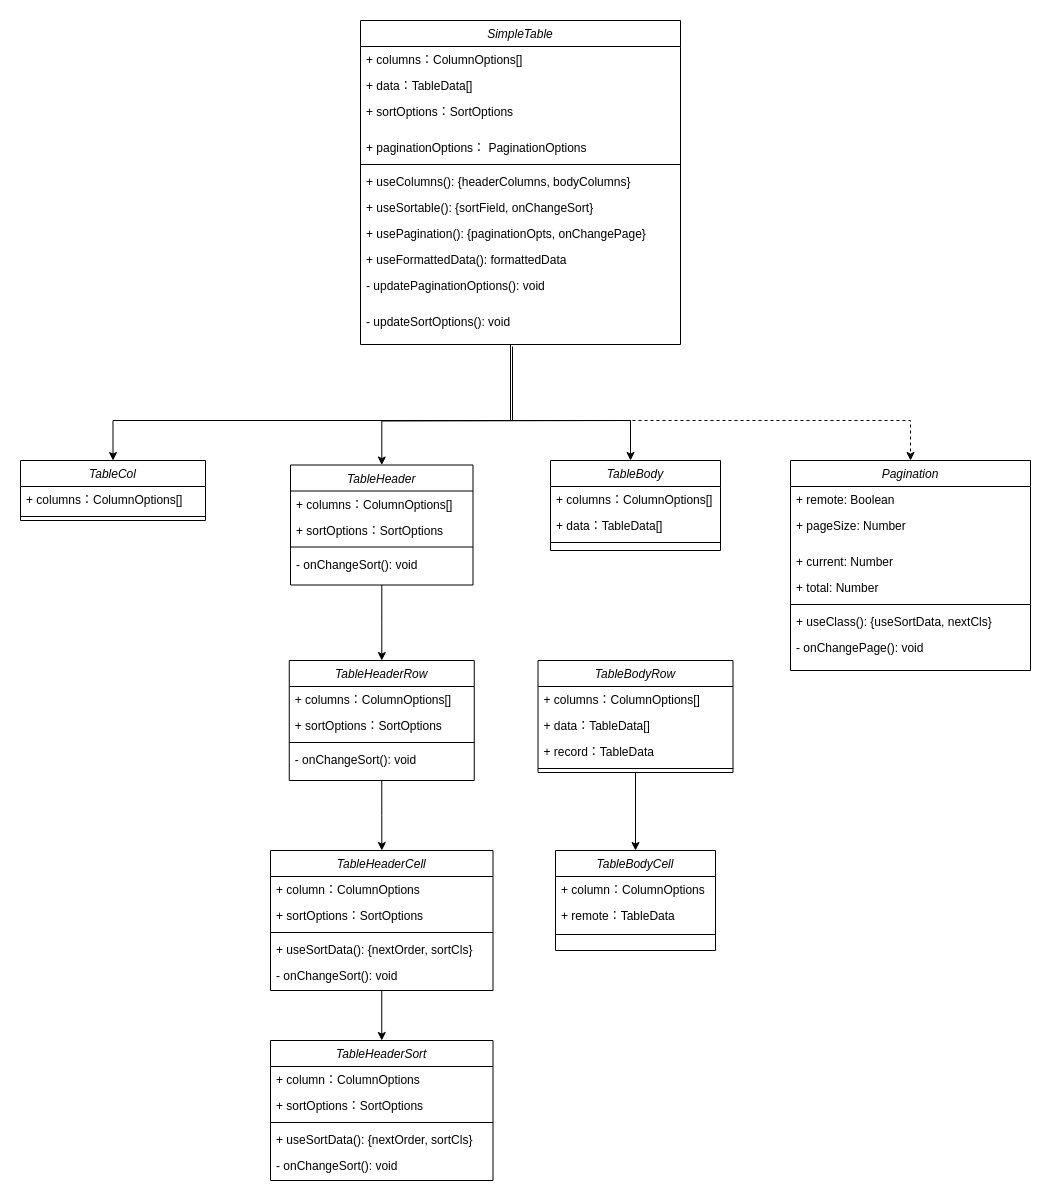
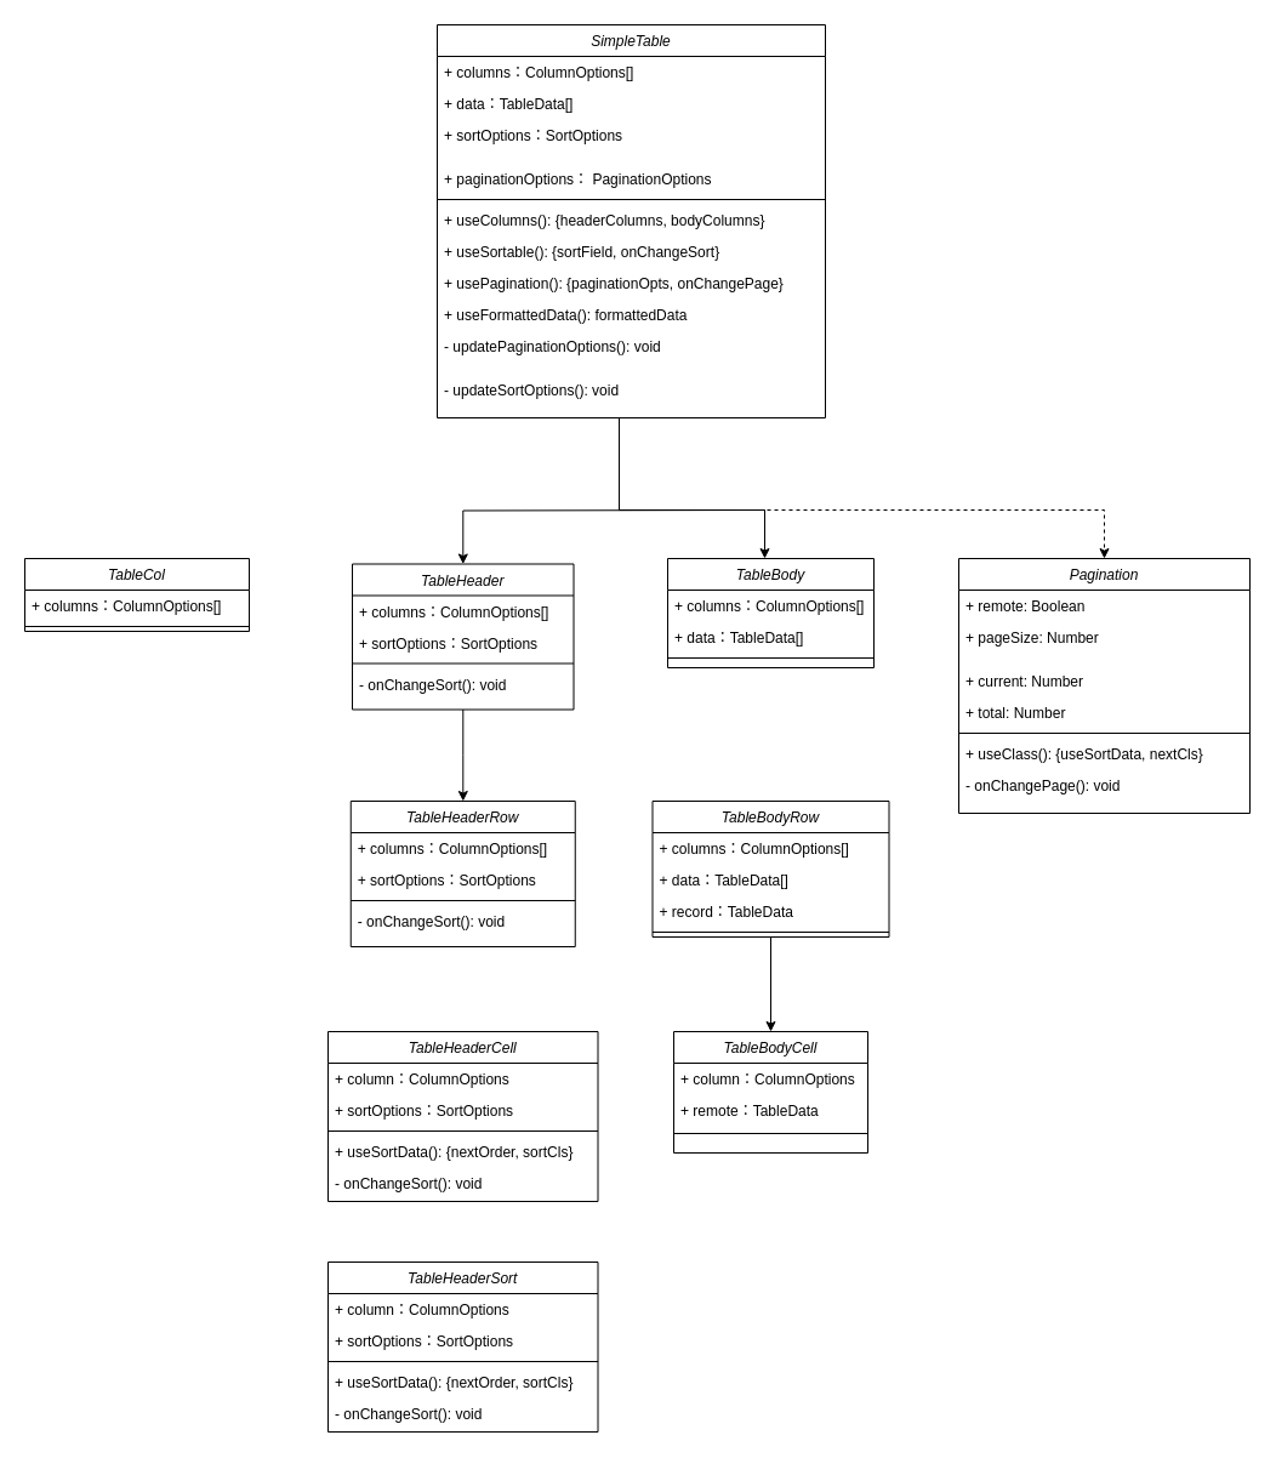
  <mxCell id="0" />
  <mxCell id="1" parent="0" />
  <mxCell id="2" value="" style="edgeStyle=orthogonalEdgeStyle;rounded=0;orthogonalLoop=1;jettySize=auto;html=1;" parent="1" source="20" target="6" edge="1"><mxGeometry relative="1" as="geometry"><Array as="points"><mxPoint x="510" y="420" /><mxPoint x="630" y="420" /></Array></mxGeometry></mxCell>
  <mxCell id="3" value="" style="edgeStyle=orthogonalEdgeStyle;rounded=0;orthogonalLoop=1;jettySize=auto;html=1;dashed=1;" parent="1" source="20" target="12" edge="1"><mxGeometry relative="1" as="geometry"><Array as="points"><mxPoint x="510" y="420" /><mxPoint x="910" y="420" /></Array></mxGeometry></mxCell>
  <mxCell id="4" value="" style="edgeStyle=orthogonalEdgeStyle;rounded=0;orthogonalLoop=1;jettySize=auto;html=1;" parent="1" target="37" edge="1"><mxGeometry relative="1" as="geometry"><mxPoint x="630" y="420" as="sourcePoint" /></mxGeometry></mxCell>
  <mxCell id="5" value="" style="edgeStyle=orthogonalEdgeStyle;rounded=0;orthogonalLoop=1;jettySize=auto;html=1;exitX=0.5;exitY=1;exitDx=0;exitDy=0;" parent="1" source="42" target="47" edge="1"><mxGeometry relative="1" as="geometry" /></mxCell>
  <mxCell id="6" value="TableBody" style="swimlane;fontStyle=2;align=center;verticalAlign=top;childLayout=stackLayout;horizontal=1;startSize=26;horizontalStack=0;resizeParent=1;resizeLast=0;collapsible=1;marginBottom=0;rounded=0;shadow=0;strokeWidth=1;" parent="1" vertex="1"><mxGeometry x="550" y="460" width="170" height="90" as="geometry"><mxRectangle x="230" y="140" width="160" height="26" as="alternateBounds" /></mxGeometry></mxCell>
  <mxCell id="7" value="+ columns：ColumnOptions[]" style="text;align=left;verticalAlign=top;spacingLeft=4;spacingRight=4;overflow=hidden;rotatable=0;points=[[0,0.5],[1,0.5]];portConstraint=eastwest;" parent="6" vertex="1"><mxGeometry y="26" width="170" height="26" as="geometry" /></mxCell>
  <mxCell id="8" value="+ data：TableData[]" style="text;align=left;verticalAlign=top;spacingLeft=4;spacingRight=4;overflow=hidden;rotatable=0;points=[[0,0.5],[1,0.5]];portConstraint=eastwest;rounded=0;shadow=0;html=0;" parent="6" vertex="1"><mxGeometry y="52" width="170" height="26" as="geometry" /></mxCell>
  <mxCell id="9" value="" style="line;html=1;strokeWidth=1;align=left;verticalAlign=middle;spacingTop=-1;spacingLeft=3;spacingRight=3;rotatable=0;labelPosition=right;points=[];portConstraint=eastwest;" parent="6" vertex="1"><mxGeometry y="78" width="170" height="8" as="geometry" /></mxCell>
- <mxCell id="10" value="" style="edgeStyle=orthogonalEdgeStyle;rounded=0;orthogonalLoop=1;jettySize=auto;html=1;exitX=0.5;exitY=1;exitDx=0;exitDy=0;" parent="1" source="51" target="56" edge="1"><mxGeometry relative="1" as="geometry" /></mxCell>
  <mxCell id="11" value="" style="edgeStyle=orthogonalEdgeStyle;rounded=0;orthogonalLoop=1;jettySize=auto;html=1;" edge="1" parent="1" source="37" target="51"><mxGeometry relative="1" as="geometry" /></mxCell>
  <mxCell id="12" value="Pagination" style="swimlane;fontStyle=2;align=center;verticalAlign=top;childLayout=stackLayout;horizontal=1;startSize=26;horizontalStack=0;resizeParent=1;resizeLast=0;collapsible=1;marginBottom=0;rounded=0;shadow=0;strokeWidth=1;" parent="1" vertex="1"><mxGeometry x="790" y="460" width="240" height="210" as="geometry"><mxRectangle x="230" y="140" width="160" height="26" as="alternateBounds" /></mxGeometry></mxCell>
  <mxCell id="13" value="+ remote: Boolean" style="text;align=left;verticalAlign=top;spacingLeft=4;spacingRight=4;overflow=hidden;rotatable=0;points=[[0,0.5],[1,0.5]];portConstraint=eastwest;" parent="12" vertex="1"><mxGeometry y="26" width="240" height="26" as="geometry" /></mxCell>
  <mxCell id="14" value="+ pageSize: Number" style="text;align=left;verticalAlign=top;spacingLeft=4;spacingRight=4;overflow=hidden;rotatable=0;points=[[0,0.5],[1,0.5]];portConstraint=eastwest;" parent="12" vertex="1"><mxGeometry y="52" width="240" height="36" as="geometry" /></mxCell>
  <mxCell id="15" value="+ current: Number" style="text;align=left;verticalAlign=top;spacingLeft=4;spacingRight=4;overflow=hidden;rotatable=0;points=[[0,0.5],[1,0.5]];portConstraint=eastwest;rounded=0;shadow=0;html=0;" parent="12" vertex="1"><mxGeometry y="88" width="240" height="26" as="geometry" /></mxCell>
  <mxCell id="16" value="+ total: Number" style="text;align=left;verticalAlign=top;spacingLeft=4;spacingRight=4;overflow=hidden;rotatable=0;points=[[0,0.5],[1,0.5]];portConstraint=eastwest;rounded=0;shadow=0;html=0;" parent="12" vertex="1"><mxGeometry y="114" width="240" height="26" as="geometry" /></mxCell>
  <mxCell id="17" value="" style="line;html=1;strokeWidth=1;align=left;verticalAlign=middle;spacingTop=-1;spacingLeft=3;spacingRight=3;rotatable=0;labelPosition=right;points=[];portConstraint=eastwest;" parent="12" vertex="1"><mxGeometry y="140" width="240" height="8" as="geometry" /></mxCell>
  <mxCell id="18" value="+ useClass(): {useSortData, nextCls}" style="text;align=left;verticalAlign=top;spacingLeft=4;spacingRight=4;overflow=hidden;rotatable=0;points=[[0,0.5],[1,0.5]];portConstraint=eastwest;" parent="12" vertex="1"><mxGeometry y="148" width="240" height="26" as="geometry" /></mxCell>
  <mxCell id="19" value="- onChangePage(): void" style="text;align=left;verticalAlign=top;spacingLeft=4;spacingRight=4;overflow=hidden;rotatable=0;points=[[0,0.5],[1,0.5]];portConstraint=eastwest;" vertex="1" parent="12"><mxGeometry y="174" width="240" height="26" as="geometry" /></mxCell>
  <mxCell id="20" value="SimpleTable" style="swimlane;fontStyle=2;align=center;verticalAlign=top;childLayout=stackLayout;horizontal=1;startSize=26;horizontalStack=0;resizeParent=1;resizeLast=0;collapsible=1;marginBottom=0;rounded=0;shadow=0;strokeWidth=1;" parent="1" vertex="1"><mxGeometry x="360" y="20" width="320" height="324" as="geometry"><mxRectangle x="230" y="140" width="160" height="26" as="alternateBounds" /></mxGeometry></mxCell>
  <mxCell id="21" value="+ columns：ColumnOptions[]" style="text;align=left;verticalAlign=top;spacingLeft=4;spacingRight=4;overflow=hidden;rotatable=0;points=[[0,0.5],[1,0.5]];portConstraint=eastwest;" parent="20" vertex="1"><mxGeometry y="26" width="320" height="26" as="geometry" /></mxCell>
  <mxCell id="22" value="+ data：TableData[]" style="text;align=left;verticalAlign=top;spacingLeft=4;spacingRight=4;overflow=hidden;rotatable=0;points=[[0,0.5],[1,0.5]];portConstraint=eastwest;rounded=0;shadow=0;html=0;" parent="20" vertex="1"><mxGeometry y="52" width="320" height="26" as="geometry" /></mxCell>
  <mxCell id="23" value="+ sortOptions：SortOptions" style="text;align=left;verticalAlign=top;spacingLeft=4;spacingRight=4;overflow=hidden;rotatable=0;points=[[0,0.5],[1,0.5]];portConstraint=eastwest;" parent="20" vertex="1"><mxGeometry y="78" width="320" height="36" as="geometry" /></mxCell>
  <mxCell id="24" value="+ paginationOptions： PaginationOptions" style="text;align=left;verticalAlign=top;spacingLeft=4;spacingRight=4;overflow=hidden;rotatable=0;points=[[0,0.5],[1,0.5]];portConstraint=eastwest;rounded=0;shadow=0;html=0;" parent="20" vertex="1"><mxGeometry y="114" width="320" height="26" as="geometry" /></mxCell>
  <mxCell id="25" value="" style="line;html=1;strokeWidth=1;align=left;verticalAlign=middle;spacingTop=-1;spacingLeft=3;spacingRight=3;rotatable=0;labelPosition=right;points=[];portConstraint=eastwest;" parent="20" vertex="1"><mxGeometry y="140" width="320" height="8" as="geometry" /></mxCell>
  <mxCell id="26" value="+ useColumns(): {headerColumns, bodyColumns}" style="text;align=left;verticalAlign=top;spacingLeft=4;spacingRight=4;overflow=hidden;rotatable=0;points=[[0,0.5],[1,0.5]];portConstraint=eastwest;" parent="20" vertex="1"><mxGeometry y="148" width="320" height="26" as="geometry" /></mxCell>
  <mxCell id="27" value="+ useSortable(): {sortField, onChangeSort}" style="text;align=left;verticalAlign=top;spacingLeft=4;spacingRight=4;overflow=hidden;rotatable=0;points=[[0,0.5],[1,0.5]];portConstraint=eastwest;" vertex="1" parent="20"><mxGeometry y="174" width="320" height="26" as="geometry" /></mxCell>
  <mxCell id="28" value="+ usePagination(): {paginationOpts, onChangePage}" style="text;align=left;verticalAlign=top;spacingLeft=4;spacingRight=4;overflow=hidden;rotatable=0;points=[[0,0.5],[1,0.5]];portConstraint=eastwest;" vertex="1" parent="20"><mxGeometry y="200" width="320" height="26" as="geometry" /></mxCell>
  <mxCell id="29" value="+ useFormattedData(): formattedData" style="text;align=left;verticalAlign=top;spacingLeft=4;spacingRight=4;overflow=hidden;rotatable=0;points=[[0,0.5],[1,0.5]];portConstraint=eastwest;" parent="20" vertex="1"><mxGeometry y="226" width="320" height="26" as="geometry" /></mxCell>
  <mxCell id="30" value="- updatePaginationOptions(): void" style="text;align=left;verticalAlign=top;spacingLeft=4;spacingRight=4;overflow=hidden;rotatable=0;points=[[0,0.5],[1,0.5]];portConstraint=eastwest;" parent="20" vertex="1"><mxGeometry y="252" width="320" height="36" as="geometry" /></mxCell>
  <mxCell id="31" value="- updateSortOptions(): void&#10;" style="text;align=left;verticalAlign=top;spacingLeft=4;spacingRight=4;overflow=hidden;rotatable=0;points=[[0,0.5],[1,0.5]];portConstraint=eastwest;" parent="20" vertex="1"><mxGeometry y="288" width="320" height="36" as="geometry" /></mxCell>
- <mxCell id="32" value="" style="edgeStyle=orthogonalEdgeStyle;rounded=0;orthogonalLoop=1;jettySize=auto;html=1;" edge="1" parent="1" source="56" target="62"><mxGeometry relative="1" as="geometry" /></mxCell>
  <mxCell id="33" value="TableCol" style="swimlane;fontStyle=2;align=center;verticalAlign=top;childLayout=stackLayout;horizontal=1;startSize=26;horizontalStack=0;resizeParent=1;resizeLast=0;collapsible=1;marginBottom=0;rounded=0;shadow=0;strokeWidth=1;" vertex="1" parent="1"><mxGeometry x="20" y="460" width="185" height="60" as="geometry"><mxRectangle x="230" y="140" width="160" height="26" as="alternateBounds" /></mxGeometry></mxCell>
  <mxCell id="34" value="+ columns：ColumnOptions[]" style="text;align=left;verticalAlign=top;spacingLeft=4;spacingRight=4;overflow=hidden;rotatable=0;points=[[0,0.5],[1,0.5]];portConstraint=eastwest;" vertex="1" parent="33"><mxGeometry y="26" width="185" height="26" as="geometry" /></mxCell>
  <mxCell id="35" value="" style="line;html=1;strokeWidth=1;align=left;verticalAlign=middle;spacingTop=-1;spacingLeft=3;spacingRight=3;rotatable=0;labelPosition=right;points=[];portConstraint=eastwest;" vertex="1" parent="33"><mxGeometry y="52" width="185" height="8" as="geometry" /></mxCell>
- <mxCell id="36" value="" style="edgeStyle=orthogonalEdgeStyle;rounded=0;orthogonalLoop=1;jettySize=auto;html=1;entryX=0.5;entryY=0;entryDx=0;entryDy=0;exitX=0.475;exitY=1.056;exitDx=0;exitDy=0;exitPerimeter=0;" edge="1" parent="1" source="31" target="33"><mxGeometry relative="1" as="geometry"><mxPoint x="620" y="400" as="sourcePoint" /><mxPoint x="390" y="470" as="targetPoint" /><Array as="points"><mxPoint x="512" y="420" /><mxPoint x="113" y="420" /></Array></mxGeometry></mxCell>
  <mxCell id="37" value="TableHeader" style="swimlane;fontStyle=2;align=center;verticalAlign=top;childLayout=stackLayout;horizontal=1;startSize=26;horizontalStack=0;resizeParent=1;resizeLast=0;collapsible=1;marginBottom=0;rounded=0;shadow=0;strokeWidth=1;" parent="1" vertex="1"><mxGeometry x="290" y="464.5" width="182.5" height="120" as="geometry"><mxRectangle x="230" y="140" width="160" height="26" as="alternateBounds" /></mxGeometry></mxCell>
  <mxCell id="38" value="+ columns：ColumnOptions[]" style="text;align=left;verticalAlign=top;spacingLeft=4;spacingRight=4;overflow=hidden;rotatable=0;points=[[0,0.5],[1,0.5]];portConstraint=eastwest;" parent="37" vertex="1"><mxGeometry y="26" width="182.5" height="26" as="geometry" /></mxCell>
  <mxCell id="39" value="+ sortOptions：SortOptions" style="text;align=left;verticalAlign=top;spacingLeft=4;spacingRight=4;overflow=hidden;rotatable=0;points=[[0,0.5],[1,0.5]];portConstraint=eastwest;rounded=0;shadow=0;html=0;" parent="37" vertex="1"><mxGeometry y="52" width="182.5" height="26" as="geometry" /></mxCell>
  <mxCell id="40" value="" style="line;html=1;strokeWidth=1;align=left;verticalAlign=middle;spacingTop=-1;spacingLeft=3;spacingRight=3;rotatable=0;labelPosition=right;points=[];portConstraint=eastwest;" parent="37" vertex="1"><mxGeometry y="78" width="182.5" height="8" as="geometry" /></mxCell>
  <mxCell id="41" value="- onChangeSort(): void" style="text;align=left;verticalAlign=top;spacingLeft=4;spacingRight=4;overflow=hidden;rotatable=0;points=[[0,0.5],[1,0.5]];portConstraint=eastwest;" vertex="1" parent="37"><mxGeometry y="86" width="182.5" height="26" as="geometry" /></mxCell>
  <mxCell id="42" value="TableBodyRow" style="swimlane;fontStyle=2;align=center;verticalAlign=top;childLayout=stackLayout;horizontal=1;startSize=26;horizontalStack=0;resizeParent=1;resizeLast=0;collapsible=1;marginBottom=0;rounded=0;shadow=0;strokeWidth=1;" vertex="1" parent="1"><mxGeometry x="537.5" y="660" width="195" height="112" as="geometry"><mxRectangle x="230" y="140" width="160" height="26" as="alternateBounds" /></mxGeometry></mxCell>
  <mxCell id="43" value="+ columns：ColumnOptions[]" style="text;align=left;verticalAlign=top;spacingLeft=4;spacingRight=4;overflow=hidden;rotatable=0;points=[[0,0.5],[1,0.5]];portConstraint=eastwest;" vertex="1" parent="42"><mxGeometry y="26" width="195" height="26" as="geometry" /></mxCell>
  <mxCell id="44" value="+ data：TableData[]" style="text;align=left;verticalAlign=top;spacingLeft=4;spacingRight=4;overflow=hidden;rotatable=0;points=[[0,0.5],[1,0.5]];portConstraint=eastwest;rounded=0;shadow=0;html=0;" vertex="1" parent="42"><mxGeometry y="52" width="195" height="26" as="geometry" /></mxCell>
  <mxCell id="45" value="+ record：TableData" style="text;align=left;verticalAlign=top;spacingLeft=4;spacingRight=4;overflow=hidden;rotatable=0;points=[[0,0.5],[1,0.5]];portConstraint=eastwest;rounded=0;shadow=0;html=0;" vertex="1" parent="42"><mxGeometry y="78" width="195" height="26" as="geometry" /></mxCell>
  <mxCell id="46" value="" style="line;html=1;strokeWidth=1;align=left;verticalAlign=middle;spacingTop=-1;spacingLeft=3;spacingRight=3;rotatable=0;labelPosition=right;points=[];portConstraint=eastwest;" vertex="1" parent="42"><mxGeometry y="104" width="195" height="8" as="geometry" /></mxCell>
  <mxCell id="47" value="TableBodyCell" style="swimlane;fontStyle=2;align=center;verticalAlign=top;childLayout=stackLayout;horizontal=1;startSize=26;horizontalStack=0;resizeParent=1;resizeLast=0;collapsible=1;marginBottom=0;rounded=0;shadow=0;strokeWidth=1;" parent="1" vertex="1"><mxGeometry x="555" y="850" width="160" height="100" as="geometry"><mxRectangle x="230" y="140" width="160" height="26" as="alternateBounds" /></mxGeometry></mxCell>
  <mxCell id="48" value="+ column：ColumnOptions" style="text;align=left;verticalAlign=top;spacingLeft=4;spacingRight=4;overflow=hidden;rotatable=0;points=[[0,0.5],[1,0.5]];portConstraint=eastwest;" parent="47" vertex="1"><mxGeometry y="26" width="160" height="26" as="geometry" /></mxCell>
  <mxCell id="49" value="+ remote：TableData" style="text;align=left;verticalAlign=top;spacingLeft=4;spacingRight=4;overflow=hidden;rotatable=0;points=[[0,0.5],[1,0.5]];portConstraint=eastwest;rounded=0;shadow=0;html=0;" parent="47" vertex="1"><mxGeometry y="52" width="160" height="28" as="geometry" /></mxCell>
  <mxCell id="50" value="" style="line;html=1;strokeWidth=1;align=left;verticalAlign=middle;spacingTop=-1;spacingLeft=3;spacingRight=3;rotatable=0;labelPosition=right;points=[];portConstraint=eastwest;" parent="47" vertex="1"><mxGeometry y="80" width="160" height="8" as="geometry" /></mxCell>
  <mxCell id="51" value="TableHeaderRow" style="swimlane;fontStyle=2;align=center;verticalAlign=top;childLayout=stackLayout;horizontal=1;startSize=26;horizontalStack=0;resizeParent=1;resizeLast=0;collapsible=1;marginBottom=0;rounded=0;shadow=0;strokeWidth=1;" vertex="1" parent="1"><mxGeometry x="288.75" y="660" width="185" height="120" as="geometry"><mxRectangle x="230" y="140" width="160" height="26" as="alternateBounds" /></mxGeometry></mxCell>
  <mxCell id="52" value="+ columns：ColumnOptions[]" style="text;align=left;verticalAlign=top;spacingLeft=4;spacingRight=4;overflow=hidden;rotatable=0;points=[[0,0.5],[1,0.5]];portConstraint=eastwest;" vertex="1" parent="51"><mxGeometry y="26" width="185" height="26" as="geometry" /></mxCell>
  <mxCell id="53" value="+ sortOptions：SortOptions" style="text;align=left;verticalAlign=top;spacingLeft=4;spacingRight=4;overflow=hidden;rotatable=0;points=[[0,0.5],[1,0.5]];portConstraint=eastwest;rounded=0;shadow=0;html=0;" vertex="1" parent="51"><mxGeometry y="52" width="185" height="26" as="geometry" /></mxCell>
  <mxCell id="54" value="" style="line;html=1;strokeWidth=1;align=left;verticalAlign=middle;spacingTop=-1;spacingLeft=3;spacingRight=3;rotatable=0;labelPosition=right;points=[];portConstraint=eastwest;" vertex="1" parent="51"><mxGeometry y="78" width="185" height="8" as="geometry" /></mxCell>
  <mxCell id="55" value="- onChangeSort(): void" style="text;align=left;verticalAlign=top;spacingLeft=4;spacingRight=4;overflow=hidden;rotatable=0;points=[[0,0.5],[1,0.5]];portConstraint=eastwest;" vertex="1" parent="51"><mxGeometry y="86" width="185" height="26" as="geometry" /></mxCell>
  <mxCell id="56" value="TableHeaderCell" style="swimlane;fontStyle=2;align=center;verticalAlign=top;childLayout=stackLayout;horizontal=1;startSize=26;horizontalStack=0;resizeParent=1;resizeLast=0;collapsible=1;marginBottom=0;rounded=0;shadow=0;strokeWidth=1;" parent="1" vertex="1"><mxGeometry x="270" y="850" width="222.5" height="140" as="geometry"><mxRectangle x="230" y="140" width="160" height="26" as="alternateBounds" /></mxGeometry></mxCell>
  <mxCell id="57" value="+ column：ColumnOptions" style="text;align=left;verticalAlign=top;spacingLeft=4;spacingRight=4;overflow=hidden;rotatable=0;points=[[0,0.5],[1,0.5]];portConstraint=eastwest;" parent="56" vertex="1"><mxGeometry y="26" width="222.5" height="26" as="geometry" /></mxCell>
  <mxCell id="58" value="+ sortOptions：SortOptions" style="text;align=left;verticalAlign=top;spacingLeft=4;spacingRight=4;overflow=hidden;rotatable=0;points=[[0,0.5],[1,0.5]];portConstraint=eastwest;rounded=0;shadow=0;html=0;" parent="56" vertex="1"><mxGeometry y="52" width="222.5" height="26" as="geometry" /></mxCell>
  <mxCell id="59" value="" style="line;html=1;strokeWidth=1;align=left;verticalAlign=middle;spacingTop=-1;spacingLeft=3;spacingRight=3;rotatable=0;labelPosition=right;points=[];portConstraint=eastwest;" parent="56" vertex="1"><mxGeometry y="78" width="222.5" height="8" as="geometry" /></mxCell>
  <mxCell id="60" value="+ useSortData(): {nextOrder, sortCls}" style="text;align=left;verticalAlign=top;spacingLeft=4;spacingRight=4;overflow=hidden;rotatable=0;points=[[0,0.5],[1,0.5]];portConstraint=eastwest;" parent="56" vertex="1"><mxGeometry y="86" width="222.5" height="26" as="geometry" /></mxCell>
  <mxCell id="61" value="- onChangeSort(): void" style="text;align=left;verticalAlign=top;spacingLeft=4;spacingRight=4;overflow=hidden;rotatable=0;points=[[0,0.5],[1,0.5]];portConstraint=eastwest;" vertex="1" parent="56"><mxGeometry y="112" width="222.5" height="26" as="geometry" /></mxCell>
  <mxCell id="62" value="TableHeaderSort" style="swimlane;fontStyle=2;align=center;verticalAlign=top;childLayout=stackLayout;horizontal=1;startSize=26;horizontalStack=0;resizeParent=1;resizeLast=0;collapsible=1;marginBottom=0;rounded=0;shadow=0;strokeWidth=1;" vertex="1" parent="1"><mxGeometry x="270" y="1040" width="222.5" height="140" as="geometry"><mxRectangle x="230" y="140" width="160" height="26" as="alternateBounds" /></mxGeometry></mxCell>
  <mxCell id="63" value="+ column：ColumnOptions" style="text;align=left;verticalAlign=top;spacingLeft=4;spacingRight=4;overflow=hidden;rotatable=0;points=[[0,0.5],[1,0.5]];portConstraint=eastwest;" vertex="1" parent="62"><mxGeometry y="26" width="222.5" height="26" as="geometry" /></mxCell>
  <mxCell id="64" value="+ sortOptions：SortOptions" style="text;align=left;verticalAlign=top;spacingLeft=4;spacingRight=4;overflow=hidden;rotatable=0;points=[[0,0.5],[1,0.5]];portConstraint=eastwest;rounded=0;shadow=0;html=0;" vertex="1" parent="62"><mxGeometry y="52" width="222.5" height="26" as="geometry" /></mxCell>
  <mxCell id="65" value="" style="line;html=1;strokeWidth=1;align=left;verticalAlign=middle;spacingTop=-1;spacingLeft=3;spacingRight=3;rotatable=0;labelPosition=right;points=[];portConstraint=eastwest;" vertex="1" parent="62"><mxGeometry y="78" width="222.5" height="8" as="geometry" /></mxCell>
  <mxCell id="66" value="+ useSortData(): {nextOrder, sortCls}" style="text;align=left;verticalAlign=top;spacingLeft=4;spacingRight=4;overflow=hidden;rotatable=0;points=[[0,0.5],[1,0.5]];portConstraint=eastwest;" vertex="1" parent="62"><mxGeometry y="86" width="222.5" height="26" as="geometry" /></mxCell>
  <mxCell id="67" value="- onChangeSort(): void" style="text;align=left;verticalAlign=top;spacingLeft=4;spacingRight=4;overflow=hidden;rotatable=0;points=[[0,0.5],[1,0.5]];portConstraint=eastwest;" vertex="1" parent="62"><mxGeometry y="112" width="222.5" height="26" as="geometry" /></mxCell>
